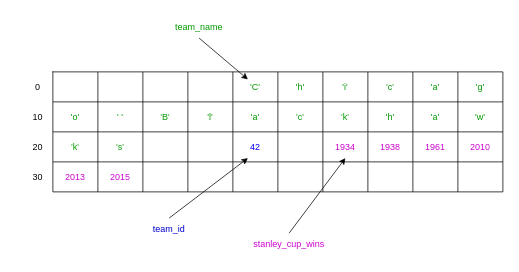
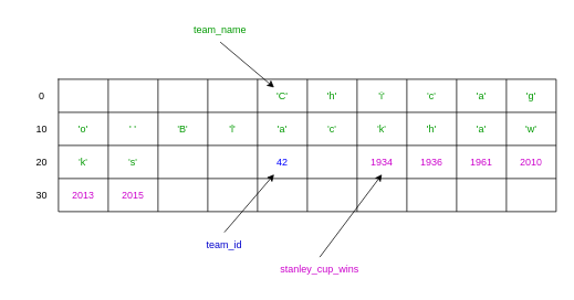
  <mxCell id="0" />
  <mxCell id="1" parent="0" />
  <mxCell id="2" value="&lt;table&gt;&lt;tbody&gt;&lt;tr&gt;&lt;td&gt;&lt;br&gt;&lt;/td&gt;&lt;td&gt;&lt;br&gt;&lt;/td&gt;&lt;td&gt;&lt;br&gt;&lt;/td&gt;&lt;/tr&gt;&lt;tr&gt;&lt;td&gt;&lt;br&gt;&lt;/td&gt;&lt;td&gt;&lt;br&gt;&lt;/td&gt;&lt;td&gt;&lt;br&gt;&lt;/td&gt;&lt;/tr&gt;&lt;tr&gt;&lt;td&gt;&lt;br&gt;&lt;/td&gt;&lt;td&gt;&lt;br&gt;&lt;/td&gt;&lt;td&gt;&lt;br&gt;&lt;/td&gt;&lt;/tr&gt;&lt;/tbody&gt;&lt;/table&gt;" style="text;html=1;align=center;verticalAlign=middle;resizable=0;points=[];autosize=1;strokeColor=none;fillColor=none;labelBackgroundColor=default;" vertex="1" parent="1"><mxGeometry x="260" y="90" width="40" height="70" as="geometry" /></mxCell>
  <mxCell id="3" value="&lt;table&gt;&lt;tbody&gt;&lt;tr&gt;&lt;td&gt;&lt;br&gt;&lt;/td&gt;&lt;td&gt;&lt;br&gt;&lt;/td&gt;&lt;td&gt;&lt;br&gt;&lt;/td&gt;&lt;/tr&gt;&lt;tr&gt;&lt;td&gt;&lt;br&gt;&lt;/td&gt;&lt;td&gt;&lt;br&gt;&lt;/td&gt;&lt;td&gt;&lt;br&gt;&lt;/td&gt;&lt;/tr&gt;&lt;tr&gt;&lt;td&gt;&lt;br&gt;&lt;/td&gt;&lt;td&gt;&lt;br&gt;&lt;/td&gt;&lt;td&gt;&lt;br&gt;&lt;/td&gt;&lt;/tr&gt;&lt;/tbody&gt;&lt;/table&gt;" style="text;html=1;align=center;verticalAlign=middle;resizable=0;points=[];autosize=1;strokeColor=none;fillColor=none;labelBackgroundColor=default;" vertex="1" parent="1"><mxGeometry x="380" y="140" width="40" height="70" as="geometry" /></mxCell>
  <mxCell id="4" value="" style="shape=table;startSize=0;container=1;collapsible=0;childLayout=tableLayout;labelBackgroundColor=default;" vertex="1" parent="1"><mxGeometry x="70" y="95" width="600" height="160" as="geometry" /></mxCell>
  <mxCell id="5" value="" style="shape=tableRow;horizontal=0;startSize=0;swimlaneHead=0;swimlaneBody=0;top=0;left=0;bottom=0;right=0;collapsible=0;dropTarget=0;fillColor=none;points=[[0,0.5],[1,0.5]];portConstraint=eastwest;labelBackgroundColor=default;" vertex="1" parent="4"><mxGeometry width="600" height="40" as="geometry" /></mxCell>
  <mxCell id="6" value="" style="shape=partialRectangle;html=1;whiteSpace=wrap;connectable=0;overflow=hidden;fillColor=none;top=0;left=0;bottom=0;right=0;pointerEvents=1;labelBackgroundColor=default;fontColor=#009900;" vertex="1" parent="5"><mxGeometry width="60" height="40" as="geometry"><mxRectangle width="60" height="40" as="alternateBounds" /></mxGeometry></mxCell>
  <mxCell id="7" value="" style="shape=partialRectangle;html=1;whiteSpace=wrap;connectable=0;overflow=hidden;fillColor=none;top=0;left=0;bottom=0;right=0;pointerEvents=1;labelBackgroundColor=default;fontColor=#009900;" vertex="1" parent="5"><mxGeometry x="60" width="60" height="40" as="geometry"><mxRectangle width="60" height="40" as="alternateBounds" /></mxGeometry></mxCell>
  <mxCell id="8" value="" style="shape=partialRectangle;html=1;whiteSpace=wrap;connectable=0;overflow=hidden;fillColor=none;top=0;left=0;bottom=0;right=0;pointerEvents=1;labelBackgroundColor=default;fontColor=#009900;" vertex="1" parent="5"><mxGeometry x="120" width="60" height="40" as="geometry"><mxRectangle width="60" height="40" as="alternateBounds" /></mxGeometry></mxCell>
  <mxCell id="9" value="" style="shape=partialRectangle;html=1;whiteSpace=wrap;connectable=0;overflow=hidden;fillColor=none;top=0;left=0;bottom=0;right=0;pointerEvents=1;labelBackgroundColor=default;fontColor=#009900;" vertex="1" parent="5"><mxGeometry x="180" width="60" height="40" as="geometry"><mxRectangle width="60" height="40" as="alternateBounds" /></mxGeometry></mxCell>
  <mxCell id="10" value="'C'" style="shape=partialRectangle;html=1;whiteSpace=wrap;connectable=0;overflow=hidden;fillColor=none;top=0;left=0;bottom=0;right=0;pointerEvents=1;labelBackgroundColor=default;fontColor=#009900;" vertex="1" parent="5"><mxGeometry x="240" width="60" height="40" as="geometry"><mxRectangle width="60" height="40" as="alternateBounds" /></mxGeometry></mxCell>
  <mxCell id="11" value="'h'" style="shape=partialRectangle;html=1;whiteSpace=wrap;connectable=0;overflow=hidden;fillColor=none;top=0;left=0;bottom=0;right=0;pointerEvents=1;labelBackgroundColor=default;fontColor=#009900;" vertex="1" parent="5"><mxGeometry x="300" width="60" height="40" as="geometry"><mxRectangle width="60" height="40" as="alternateBounds" /></mxGeometry></mxCell>
  <mxCell id="12" value="'i'" style="shape=partialRectangle;html=1;whiteSpace=wrap;connectable=0;overflow=hidden;fillColor=none;top=0;left=0;bottom=0;right=0;pointerEvents=1;labelBackgroundColor=default;fontColor=#009900;" vertex="1" parent="5"><mxGeometry x="360" width="60" height="40" as="geometry"><mxRectangle width="60" height="40" as="alternateBounds" /></mxGeometry></mxCell>
  <mxCell id="13" value="'c'" style="shape=partialRectangle;html=1;whiteSpace=wrap;connectable=0;overflow=hidden;fillColor=none;top=0;left=0;bottom=0;right=0;pointerEvents=1;labelBackgroundColor=default;fontColor=#009900;" vertex="1" parent="5"><mxGeometry x="420" width="60" height="40" as="geometry"><mxRectangle width="60" height="40" as="alternateBounds" /></mxGeometry></mxCell>
  <mxCell id="14" value="'a'" style="shape=partialRectangle;html=1;whiteSpace=wrap;connectable=0;overflow=hidden;fillColor=none;top=0;left=0;bottom=0;right=0;pointerEvents=1;labelBackgroundColor=default;fontColor=#009900;" vertex="1" parent="5"><mxGeometry x="480" width="60" height="40" as="geometry"><mxRectangle width="60" height="40" as="alternateBounds" /></mxGeometry></mxCell>
  <mxCell id="15" value="'g'" style="shape=partialRectangle;html=1;whiteSpace=wrap;connectable=0;overflow=hidden;fillColor=none;top=0;left=0;bottom=0;right=0;pointerEvents=1;labelBackgroundColor=default;fontColor=#009900;" vertex="1" parent="5"><mxGeometry x="540" width="60" height="40" as="geometry"><mxRectangle width="60" height="40" as="alternateBounds" /></mxGeometry></mxCell>
  <mxCell id="16" value="" style="shape=tableRow;horizontal=0;startSize=0;swimlaneHead=0;swimlaneBody=0;top=0;left=0;bottom=0;right=0;collapsible=0;dropTarget=0;fillColor=none;points=[[0,0.5],[1,0.5]];portConstraint=eastwest;labelBackgroundColor=default;" vertex="1" parent="4"><mxGeometry y="40" width="600" height="40" as="geometry" /></mxCell>
  <mxCell id="17" value="'o'" style="shape=partialRectangle;html=1;whiteSpace=wrap;connectable=0;overflow=hidden;fillColor=none;top=0;left=0;bottom=0;right=0;pointerEvents=1;labelBackgroundColor=default;fontColor=#009900;" vertex="1" parent="16"><mxGeometry width="60" height="40" as="geometry"><mxRectangle width="60" height="40" as="alternateBounds" /></mxGeometry></mxCell>
  <mxCell id="18" value="' '" style="shape=partialRectangle;html=1;whiteSpace=wrap;connectable=0;overflow=hidden;fillColor=none;top=0;left=0;bottom=0;right=0;pointerEvents=1;labelBackgroundColor=default;fontColor=#009900;" vertex="1" parent="16"><mxGeometry x="60" width="60" height="40" as="geometry"><mxRectangle width="60" height="40" as="alternateBounds" /></mxGeometry></mxCell>
  <mxCell id="19" value="'B'" style="shape=partialRectangle;html=1;whiteSpace=wrap;connectable=0;overflow=hidden;fillColor=none;top=0;left=0;bottom=0;right=0;pointerEvents=1;labelBackgroundColor=default;fontColor=#009900;" vertex="1" parent="16"><mxGeometry x="120" width="60" height="40" as="geometry"><mxRectangle width="60" height="40" as="alternateBounds" /></mxGeometry></mxCell>
  <mxCell id="20" value="'l'" style="shape=partialRectangle;html=1;whiteSpace=wrap;connectable=0;overflow=hidden;fillColor=none;top=0;left=0;bottom=0;right=0;pointerEvents=1;labelBackgroundColor=default;fontColor=#009900;" vertex="1" parent="16"><mxGeometry x="180" width="60" height="40" as="geometry"><mxRectangle width="60" height="40" as="alternateBounds" /></mxGeometry></mxCell>
  <mxCell id="21" value="'a'" style="shape=partialRectangle;html=1;whiteSpace=wrap;connectable=0;overflow=hidden;fillColor=none;top=0;left=0;bottom=0;right=0;pointerEvents=1;labelBackgroundColor=default;fontColor=#009900;" vertex="1" parent="16"><mxGeometry x="240" width="60" height="40" as="geometry"><mxRectangle width="60" height="40" as="alternateBounds" /></mxGeometry></mxCell>
  <mxCell id="22" value="'c'" style="shape=partialRectangle;html=1;whiteSpace=wrap;connectable=0;overflow=hidden;fillColor=none;top=0;left=0;bottom=0;right=0;pointerEvents=1;labelBackgroundColor=default;fontColor=#009900;" vertex="1" parent="16"><mxGeometry x="300" width="60" height="40" as="geometry"><mxRectangle width="60" height="40" as="alternateBounds" /></mxGeometry></mxCell>
  <mxCell id="23" value="'k'" style="shape=partialRectangle;html=1;whiteSpace=wrap;connectable=0;overflow=hidden;fillColor=none;top=0;left=0;bottom=0;right=0;pointerEvents=1;labelBackgroundColor=default;fontColor=#009900;" vertex="1" parent="16"><mxGeometry x="360" width="60" height="40" as="geometry"><mxRectangle width="60" height="40" as="alternateBounds" /></mxGeometry></mxCell>
  <mxCell id="24" value="'h'" style="shape=partialRectangle;html=1;whiteSpace=wrap;connectable=0;overflow=hidden;fillColor=none;top=0;left=0;bottom=0;right=0;pointerEvents=1;labelBackgroundColor=default;fontColor=#009900;" vertex="1" parent="16"><mxGeometry x="420" width="60" height="40" as="geometry"><mxRectangle width="60" height="40" as="alternateBounds" /></mxGeometry></mxCell>
  <mxCell id="25" value="'a'" style="shape=partialRectangle;html=1;whiteSpace=wrap;connectable=0;overflow=hidden;fillColor=none;top=0;left=0;bottom=0;right=0;pointerEvents=1;labelBackgroundColor=default;fontColor=#009900;" vertex="1" parent="16"><mxGeometry x="480" width="60" height="40" as="geometry"><mxRectangle width="60" height="40" as="alternateBounds" /></mxGeometry></mxCell>
  <mxCell id="26" value="'w'" style="shape=partialRectangle;html=1;whiteSpace=wrap;connectable=0;overflow=hidden;fillColor=none;top=0;left=0;bottom=0;right=0;pointerEvents=1;labelBackgroundColor=default;fontColor=#009900;" vertex="1" parent="16"><mxGeometry x="540" width="60" height="40" as="geometry"><mxRectangle width="60" height="40" as="alternateBounds" /></mxGeometry></mxCell>
  <mxCell id="27" value="" style="shape=tableRow;horizontal=0;startSize=0;swimlaneHead=0;swimlaneBody=0;top=0;left=0;bottom=0;right=0;collapsible=0;dropTarget=0;fillColor=none;points=[[0,0.5],[1,0.5]];portConstraint=eastwest;labelBackgroundColor=default;" vertex="1" parent="4"><mxGeometry y="80" width="600" height="40" as="geometry" /></mxCell>
  <mxCell id="28" value="'k'" style="shape=partialRectangle;html=1;whiteSpace=wrap;connectable=0;overflow=hidden;fillColor=none;top=0;left=0;bottom=0;right=0;pointerEvents=1;labelBackgroundColor=default;fontColor=#009900;" vertex="1" parent="27"><mxGeometry width="60" height="40" as="geometry"><mxRectangle width="60" height="40" as="alternateBounds" /></mxGeometry></mxCell>
  <mxCell id="29" value="'s'" style="shape=partialRectangle;html=1;whiteSpace=wrap;connectable=0;overflow=hidden;fillColor=none;top=0;left=0;bottom=0;right=0;pointerEvents=1;labelBackgroundColor=default;fontColor=#009900;" vertex="1" parent="27"><mxGeometry x="60" width="60" height="40" as="geometry"><mxRectangle width="60" height="40" as="alternateBounds" /></mxGeometry></mxCell>
  <mxCell id="30" value="" style="shape=partialRectangle;html=1;whiteSpace=wrap;connectable=0;overflow=hidden;fillColor=none;top=0;left=0;bottom=0;right=0;pointerEvents=1;labelBackgroundColor=default;fontColor=#009900;" vertex="1" parent="27"><mxGeometry x="120" width="60" height="40" as="geometry"><mxRectangle width="60" height="40" as="alternateBounds" /></mxGeometry></mxCell>
  <mxCell id="31" value="" style="shape=partialRectangle;html=1;whiteSpace=wrap;connectable=0;overflow=hidden;fillColor=none;top=0;left=0;bottom=0;right=0;pointerEvents=1;labelBackgroundColor=default;fontColor=#009900;" vertex="1" parent="27"><mxGeometry x="180" width="60" height="40" as="geometry"><mxRectangle width="60" height="40" as="alternateBounds" /></mxGeometry></mxCell>
  <mxCell id="32" value="&lt;font color=&quot;#0000ff&quot;&gt;42&lt;/font&gt;" style="shape=partialRectangle;html=1;whiteSpace=wrap;connectable=0;overflow=hidden;fillColor=none;top=0;left=0;bottom=0;right=0;pointerEvents=1;labelBackgroundColor=default;fontColor=#009900;" vertex="1" parent="27"><mxGeometry x="240" width="60" height="40" as="geometry"><mxRectangle width="60" height="40" as="alternateBounds" /></mxGeometry></mxCell>
  <mxCell id="33" value="" style="shape=partialRectangle;html=1;whiteSpace=wrap;connectable=0;overflow=hidden;fillColor=none;top=0;left=0;bottom=0;right=0;pointerEvents=1;labelBackgroundColor=default;fontColor=#009900;" vertex="1" parent="27"><mxGeometry x="300" width="60" height="40" as="geometry"><mxRectangle width="60" height="40" as="alternateBounds" /></mxGeometry></mxCell>
  <mxCell id="34" value="1934" style="shape=partialRectangle;html=1;whiteSpace=wrap;connectable=0;overflow=hidden;fillColor=none;top=0;left=0;bottom=0;right=0;pointerEvents=1;labelBackgroundColor=default;fontColor=#CC00CC;" vertex="1" parent="27"><mxGeometry x="360" width="60" height="40" as="geometry"><mxRectangle width="60" height="40" as="alternateBounds" /></mxGeometry></mxCell>
- <mxCell id="35" value="1938" style="shape=partialRectangle;html=1;whiteSpace=wrap;connectable=0;overflow=hidden;fillColor=none;top=0;left=0;bottom=0;right=0;pointerEvents=1;labelBackgroundColor=default;fontColor=#CC00CC;" vertex="1" parent="27"><mxGeometry x="420" width="60" height="40" as="geometry"><mxRectangle width="60" height="40" as="alternateBounds" /></mxGeometry></mxCell>
+ <mxCell id="35" value="1936" style="shape=partialRectangle;html=1;whiteSpace=wrap;connectable=0;overflow=hidden;fillColor=none;top=0;left=0;bottom=0;right=0;pointerEvents=1;labelBackgroundColor=default;fontColor=#CC00CC;" vertex="1" parent="27"><mxGeometry x="420" width="60" height="40" as="geometry"><mxRectangle width="60" height="40" as="alternateBounds" /></mxGeometry></mxCell>
  <mxCell id="36" value="1961" style="shape=partialRectangle;html=1;whiteSpace=wrap;connectable=0;overflow=hidden;fillColor=none;top=0;left=0;bottom=0;right=0;pointerEvents=1;labelBackgroundColor=default;fontColor=#CC00CC;" vertex="1" parent="27"><mxGeometry x="480" width="60" height="40" as="geometry"><mxRectangle width="60" height="40" as="alternateBounds" /></mxGeometry></mxCell>
  <mxCell id="37" value="2010" style="shape=partialRectangle;html=1;whiteSpace=wrap;connectable=0;overflow=hidden;fillColor=none;top=0;left=0;bottom=0;right=0;pointerEvents=1;labelBackgroundColor=default;fontColor=#CC00CC;" vertex="1" parent="27"><mxGeometry x="540" width="60" height="40" as="geometry"><mxRectangle width="60" height="40" as="alternateBounds" /></mxGeometry></mxCell>
  <mxCell id="38" value="" style="shape=tableRow;horizontal=0;startSize=0;swimlaneHead=0;swimlaneBody=0;top=0;left=0;bottom=0;right=0;collapsible=0;dropTarget=0;fillColor=none;points=[[0,0.5],[1,0.5]];portConstraint=eastwest;labelBackgroundColor=default;" vertex="1" parent="4"><mxGeometry y="120" width="600" height="40" as="geometry" /></mxCell>
  <mxCell id="39" value="2013" style="shape=partialRectangle;html=1;whiteSpace=wrap;connectable=0;overflow=hidden;fillColor=none;top=0;left=0;bottom=0;right=0;pointerEvents=1;labelBackgroundColor=default;fontColor=#CC00CC;" vertex="1" parent="38"><mxGeometry width="60" height="40" as="geometry"><mxRectangle width="60" height="40" as="alternateBounds" /></mxGeometry></mxCell>
  <mxCell id="40" value="2015" style="shape=partialRectangle;html=1;whiteSpace=wrap;connectable=0;overflow=hidden;fillColor=none;top=0;left=0;bottom=0;right=0;pointerEvents=1;labelBackgroundColor=default;fontColor=#CC00CC;" vertex="1" parent="38"><mxGeometry x="60" width="60" height="40" as="geometry"><mxRectangle width="60" height="40" as="alternateBounds" /></mxGeometry></mxCell>
  <mxCell id="41" value="" style="shape=partialRectangle;html=1;whiteSpace=wrap;connectable=0;overflow=hidden;fillColor=none;top=0;left=0;bottom=0;right=0;pointerEvents=1;labelBackgroundColor=default;" vertex="1" parent="38"><mxGeometry x="120" width="60" height="40" as="geometry"><mxRectangle width="60" height="40" as="alternateBounds" /></mxGeometry></mxCell>
  <mxCell id="42" value="" style="shape=partialRectangle;html=1;whiteSpace=wrap;connectable=0;overflow=hidden;fillColor=none;top=0;left=0;bottom=0;right=0;pointerEvents=1;labelBackgroundColor=default;" vertex="1" parent="38"><mxGeometry x="180" width="60" height="40" as="geometry"><mxRectangle width="60" height="40" as="alternateBounds" /></mxGeometry></mxCell>
  <mxCell id="43" value="" style="shape=partialRectangle;html=1;whiteSpace=wrap;connectable=0;overflow=hidden;fillColor=none;top=0;left=0;bottom=0;right=0;pointerEvents=1;labelBackgroundColor=default;" vertex="1" parent="38"><mxGeometry x="240" width="60" height="40" as="geometry"><mxRectangle width="60" height="40" as="alternateBounds" /></mxGeometry></mxCell>
  <mxCell id="44" value="" style="shape=partialRectangle;html=1;whiteSpace=wrap;connectable=0;overflow=hidden;fillColor=none;top=0;left=0;bottom=0;right=0;pointerEvents=1;labelBackgroundColor=default;" vertex="1" parent="38"><mxGeometry x="300" width="60" height="40" as="geometry"><mxRectangle width="60" height="40" as="alternateBounds" /></mxGeometry></mxCell>
  <mxCell id="45" value="" style="shape=partialRectangle;html=1;whiteSpace=wrap;connectable=0;overflow=hidden;fillColor=none;top=0;left=0;bottom=0;right=0;pointerEvents=1;labelBackgroundColor=default;" vertex="1" parent="38"><mxGeometry x="360" width="60" height="40" as="geometry"><mxRectangle width="60" height="40" as="alternateBounds" /></mxGeometry></mxCell>
  <mxCell id="46" value="" style="shape=partialRectangle;html=1;whiteSpace=wrap;connectable=0;overflow=hidden;fillColor=none;top=0;left=0;bottom=0;right=0;pointerEvents=1;labelBackgroundColor=default;" vertex="1" parent="38"><mxGeometry x="420" width="60" height="40" as="geometry"><mxRectangle width="60" height="40" as="alternateBounds" /></mxGeometry></mxCell>
  <mxCell id="47" value="" style="shape=partialRectangle;html=1;whiteSpace=wrap;connectable=0;overflow=hidden;fillColor=none;top=0;left=0;bottom=0;right=0;pointerEvents=1;labelBackgroundColor=default;" vertex="1" parent="38"><mxGeometry x="480" width="60" height="40" as="geometry"><mxRectangle width="60" height="40" as="alternateBounds" /></mxGeometry></mxCell>
  <mxCell id="48" value="" style="shape=partialRectangle;html=1;whiteSpace=wrap;connectable=0;overflow=hidden;fillColor=none;top=0;left=0;bottom=0;right=0;pointerEvents=1;labelBackgroundColor=default;" vertex="1" parent="38"><mxGeometry x="540" width="60" height="40" as="geometry"><mxRectangle width="60" height="40" as="alternateBounds" /></mxGeometry></mxCell>
  <mxCell id="49" value="team_name" style="text;html=1;strokeColor=none;fillColor=none;align=center;verticalAlign=middle;whiteSpace=wrap;rounded=0;labelBackgroundColor=default;fontColor=#009900;" vertex="1" parent="1"><mxGeometry x="235" y="20" width="60" height="30" as="geometry" /></mxCell>
  <mxCell id="50" value="" style="endArrow=classic;html=1;rounded=0;fontColor=#009900;exitX=0.5;exitY=1;exitDx=0;exitDy=0;" edge="1" parent="1" source="49"><mxGeometry width="50" height="50" relative="1" as="geometry"><mxPoint x="340" y="225" as="sourcePoint" /><mxPoint x="330" y="105" as="targetPoint" /></mxGeometry></mxCell>
- <mxCell id="51" value="&lt;font color=&quot;#0000cc&quot;&gt;team_id&lt;/font&gt;" style="text;html=1;strokeColor=none;fillColor=none;align=center;verticalAlign=middle;whiteSpace=wrap;rounded=0;labelBackgroundColor=default;fontColor=#009900;" vertex="1" parent="1"><mxGeometry x="195" y="290" width="60" height="30" as="geometry" /></mxCell>
+ <mxCell id="51" value="&lt;font color=&quot;#0000cc&quot;&gt;team_id&lt;/font&gt;" style="text;html=1;strokeColor=none;fillColor=none;align=center;verticalAlign=middle;whiteSpace=wrap;rounded=0;labelBackgroundColor=default;fontColor=#009900;" vertex="1" parent="1"><mxGeometry x="240" y="280" width="60" height="30" as="geometry" /></mxCell>
  <mxCell id="52" value="" style="endArrow=classic;html=1;rounded=0;fontColor=#0000CC;exitX=0.5;exitY=0;exitDx=0;exitDy=0;" edge="1" parent="1" source="51"><mxGeometry width="50" height="50" relative="1" as="geometry"><mxPoint x="350" y="180" as="sourcePoint" /><mxPoint x="330" y="210" as="targetPoint" /></mxGeometry></mxCell>
  <mxCell id="53" value="&lt;font color=&quot;#cc00cc&quot;&gt;stanley_cup_wins&lt;/font&gt;" style="text;html=1;strokeColor=none;fillColor=none;align=center;verticalAlign=middle;whiteSpace=wrap;rounded=0;labelBackgroundColor=default;fontColor=#009900;" vertex="1" parent="1"><mxGeometry x="355" y="310" width="60" height="30" as="geometry" /></mxCell>
  <mxCell id="54" value="" style="endArrow=classic;html=1;rounded=0;fontColor=#0000CC;exitX=0.5;exitY=0;exitDx=0;exitDy=0;" edge="1" parent="1" source="53"><mxGeometry width="50" height="50" relative="1" as="geometry"><mxPoint x="400" y="280" as="sourcePoint" /><mxPoint x="460" y="210" as="targetPoint" /></mxGeometry></mxCell>
  <mxCell id="55" value="&lt;font color=&quot;#000000&quot;&gt;0&lt;/font&gt;" style="text;html=1;strokeColor=none;fillColor=none;align=center;verticalAlign=middle;whiteSpace=wrap;rounded=0;labelBackgroundColor=default;fontColor=#CC00CC;" vertex="1" parent="1"><mxGeometry x="20" y="95" width="60" height="40" as="geometry" /></mxCell>
  <mxCell id="56" value="&lt;font color=&quot;#000000&quot;&gt;10&lt;/font&gt;" style="text;html=1;strokeColor=none;fillColor=none;align=center;verticalAlign=middle;whiteSpace=wrap;rounded=0;labelBackgroundColor=default;fontColor=#CC00CC;" vertex="1" parent="1"><mxGeometry x="20" y="135" width="60" height="40" as="geometry" /></mxCell>
  <mxCell id="57" value="&lt;font color=&quot;#000000&quot;&gt;20&lt;/font&gt;" style="text;html=1;strokeColor=none;fillColor=none;align=center;verticalAlign=middle;whiteSpace=wrap;rounded=0;labelBackgroundColor=default;fontColor=#CC00CC;" vertex="1" parent="1"><mxGeometry x="20" y="175" width="60" height="40" as="geometry" /></mxCell>
  <mxCell id="58" value="&lt;font color=&quot;#000000&quot;&gt;30&lt;/font&gt;" style="text;html=1;strokeColor=none;fillColor=none;align=center;verticalAlign=middle;whiteSpace=wrap;rounded=0;labelBackgroundColor=default;fontColor=#CC00CC;" vertex="1" parent="1"><mxGeometry x="20" y="215" width="60" height="40" as="geometry" /></mxCell>
